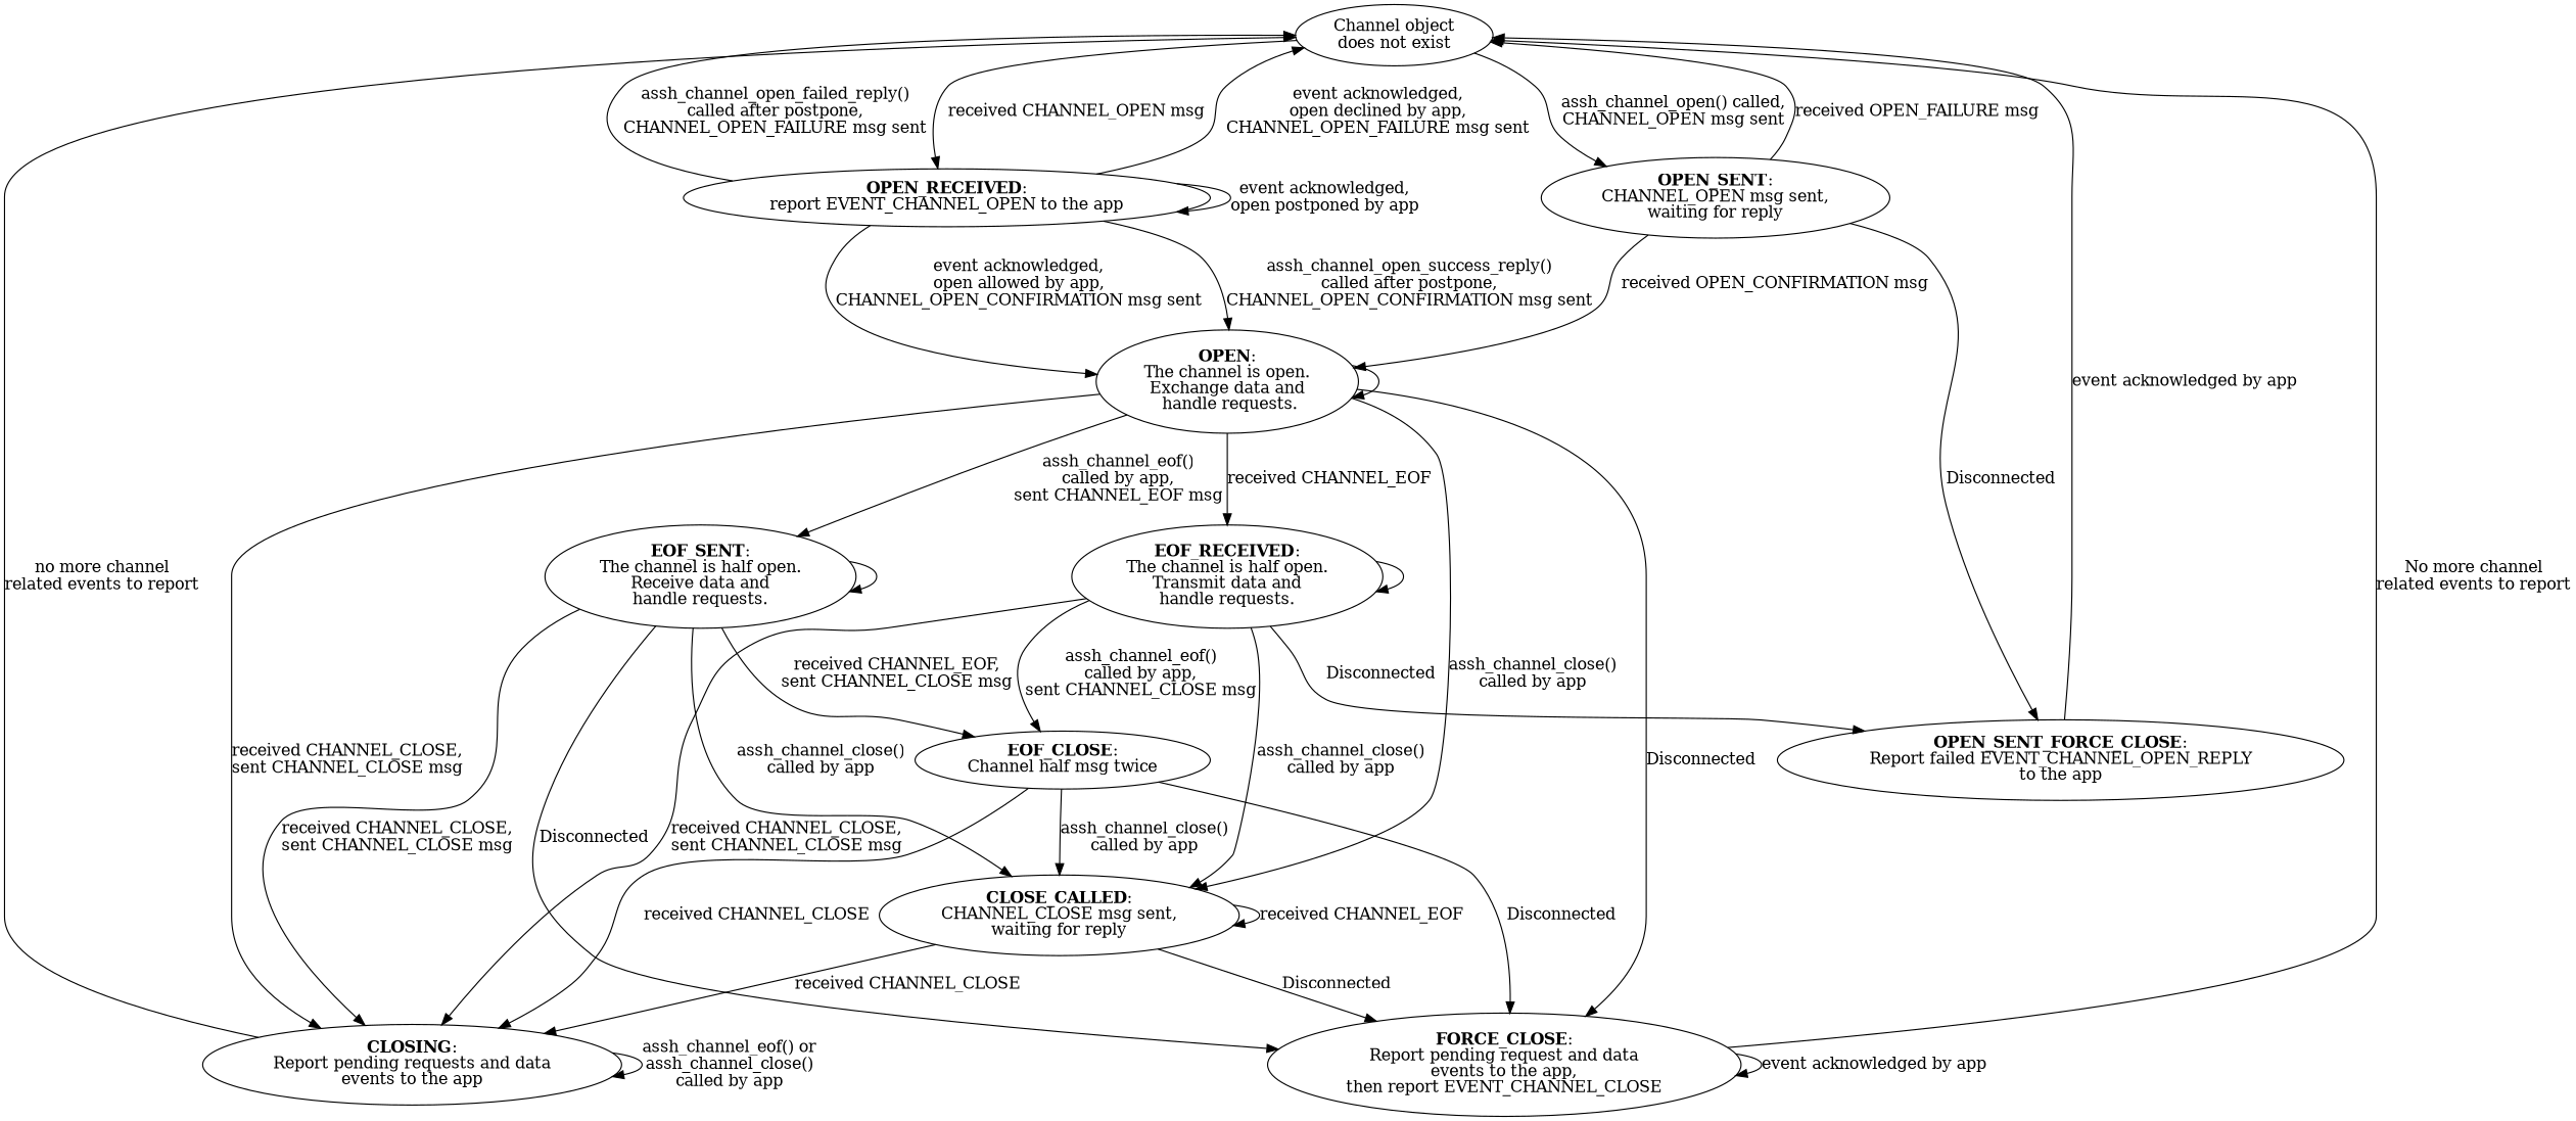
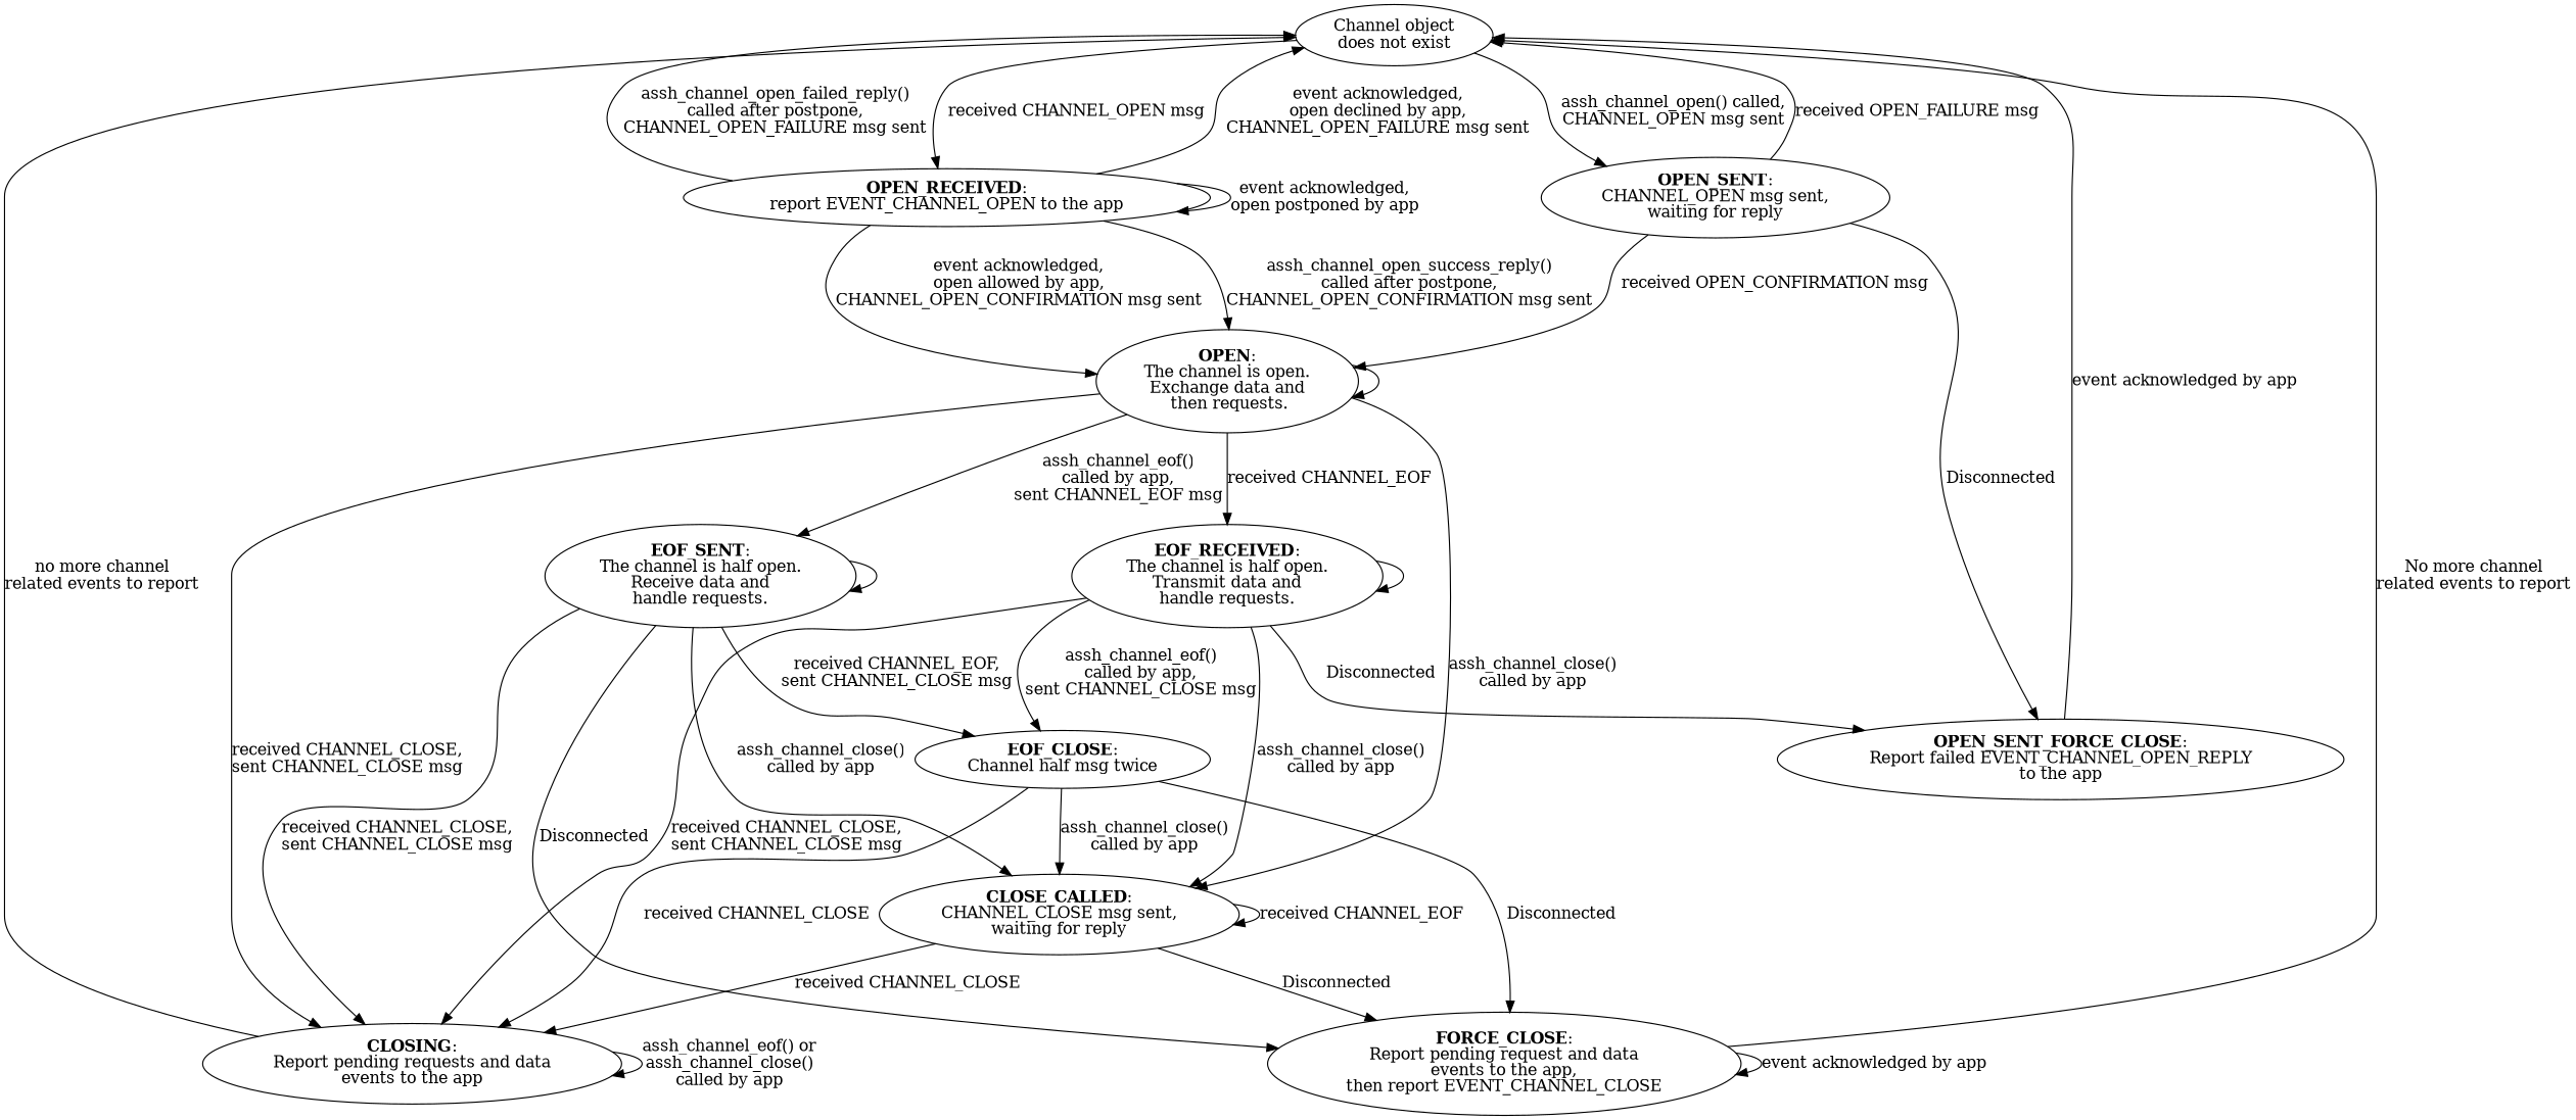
  digraph {
    n1 [label=<Channel object<br/>does not exist>]
    n2 [label=<<b>OPEN_RECEIVED</b>:<br/>report EVENT_CHANNEL_OPEN to the app>]
    n3 [label=<<b>OPEN_SENT</b>:<br/>CHANNEL_OPEN msg sent,<br/>waiting for reply>]
-   n4 [label=<<b>OPEN</b>:<br/>The channel is open.<br/>Exchange data and<br/> handle requests.>]
+   n4 [label=<<b>OPEN</b>:<br/>The channel is open.<br/>Exchange data and<br/> then requests.>]
    n5 [label=<<b>OPEN_SENT_FORCE_CLOSE</b>:<br/>Report failed EVENT_CHANNEL_OPEN_REPLY<br/>to the app>]
    n6 [label=<<b>CLOSING</b>:<br/>Report pending requests and data<br/>events to the app>]
    n7 [label=<<b>EOF_RECEIVED</b>:<br/>The channel is half open.<br/>Transmit data and<br/>handle requests.>]
    n8 [label=<<b>EOF_SENT</b>:<br/>The channel is half open.<br/>Receive data and<br/>handle requests.>]
    n9 [label=<<b>CLOSE_CALLED</b>:<br/>CHANNEL_CLOSE msg sent,<br/>waiting for reply>]
    n10 [label=<<b>FORCE_CLOSE</b>:<br/>Report pending request and data<br/>events to the app,<br/>then report EVENT_CHANNEL_CLOSE>]
    n11 [label=<<b>EOF_CLOSE</b>:<br/>Channel half msg twice>]
    n1 -> n2 [label=<received CHANNEL_OPEN msg>]
    n1 -> n3 [label=<assh_channel_open() called,<br/>CHANNEL_OPEN msg sent>]
    n2 -> n1 [label=<event acknowledged,<br/>open declined by app,<br/>CHANNEL_OPEN_FAILURE msg sent>]
    n2 -> n1 [label=<assh_channel_open_failed_reply()<br/>called after postpone,<br/>CHANNEL_OPEN_FAILURE msg sent>]
    n2 -> n2 [label=<event acknowledged,<br/>open postponed by app>]
    n2 -> n4 [label=<event acknowledged,<br/>open allowed by app,<br/>CHANNEL_OPEN_CONFIRMATION msg sent>]
    n2 -> n4 [label=<assh_channel_open_success_reply()<br/>called after postpone,<br/>CHANNEL_OPEN_CONFIRMATION msg sent>]
    n3 -> n1 [label=<received OPEN_FAILURE msg>]
    n3 -> n4 [label=<received OPEN_CONFIRMATION msg>]
    n3 -> n5 [label=<Disconnected>]
    n4 -> n4
    n4 -> n6 [label=<received CHANNEL_CLOSE,<br/>sent CHANNEL_CLOSE msg>]
    n4 -> n7 [label=<received CHANNEL_EOF>]
    n4 -> n8 [label=<assh_channel_eof()<br/>called by app,<br/>sent CHANNEL_EOF msg>]
    n4 -> n9 [label=<assh_channel_close()<br/>called by app>]
-   n4 -> n10 [label=<Disconnected>]
    n5 -> n1 [label=<event acknowledged by app>]
    n6 -> n1 [label=<no more channel<br/>related events to report>]
    n6 -> n6 [label=<assh_channel_eof() or<br/>assh_channel_close()<br/>called by app>]
    n7 -> n5 [label=<Disconnected>]
    n7 -> n6 [label=<received CHANNEL_CLOSE,<br/>sent CHANNEL_CLOSE msg>]
    n7 -> n7
    n7 -> n9 [label=<assh_channel_close()<br/>called by app>]
    n7 -> n11 [label=<assh_channel_eof()<br/>called by app,<br/>sent CHANNEL_CLOSE msg>]
    n8 -> n6 [label=<received CHANNEL_CLOSE,<br/>sent CHANNEL_CLOSE msg>]
    n8 -> n8
    n8 -> n9 [label=<assh_channel_close()<br/>called by app>]
    n8 -> n10 [label=<Disconnected>]
    n8 -> n11 [label=<received CHANNEL_EOF,<br/>sent CHANNEL_CLOSE msg>]
    n9 -> n6 [label=<received CHANNEL_CLOSE>]
    n9 -> n9 [label=<received CHANNEL_EOF>]
    n9 -> n10 [label=<Disconnected>]
    n10 -> n1 [label=<No more channel<br/>related events to report>]
    n10 -> n10 [label=<event acknowledged by app>]
    n11 -> n6 [label=<received CHANNEL_CLOSE>]
    n11 -> n9 [label=<assh_channel_close()<br/>called by app>]
    n11 -> n10 [label=<Disconnected>]
  }
